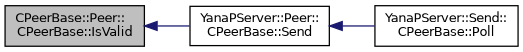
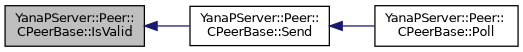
  digraph {
    rankdir=LR
    node [color=black fillcolor=white fontname=Helvetica fontsize=10 shape=record style=filled]
    edge [color=midnightblue dir=back fontname=Helvetica fontsize=10 labelfontname=Helvetica labelfontsize=10 style=solid]
-   n1 [fillcolor=grey75 fontcolor=black height=0.2 label="CPeerBase::Peer::\lCPeerBase::IsValid" width=0.4]
+   n1 [fillcolor=grey75 fontcolor=black height=0.2 label="YanaPServer::Peer::\lCPeerBase::IsValid" width=0.4]
    n2 [height=0.2 label="YanaPServer::Peer::\lCPeerBase::Send" width=0.4]
-   n3 [height=0.2 label="YanaPServer::Send::\lCPeerBase::Poll" width=0.4]
+   n3 [height=0.2 label="YanaPServer::Peer::\lCPeerBase::Poll" width=0.4]
    n1 -> n2
    n2 -> n3
  }
